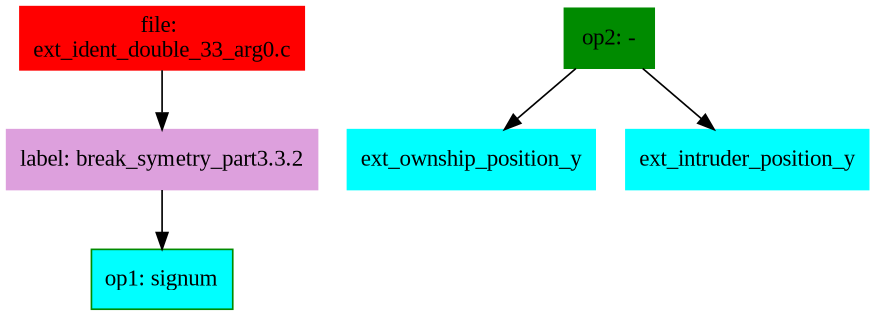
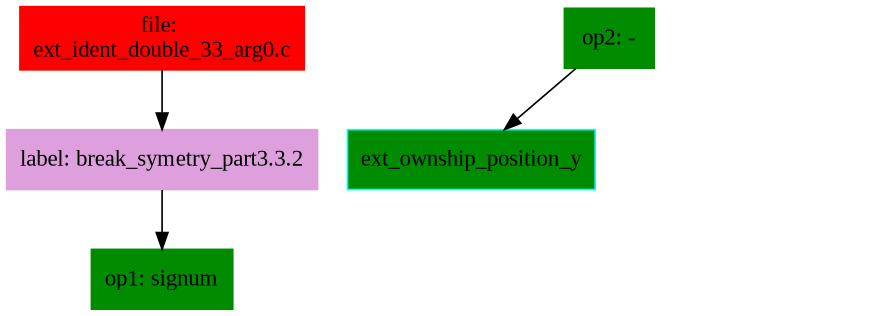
  digraph {
    fontname="Liberation Serif"
    node [color=green4 fontname="Liberation Serif" shape=box style=filled]
    edge [fontname="Liberation Serif"]
    n1 [color=red label="file: \next_ident_double_33_arg0.c"]
    n2 [color=plum label="label: break_symetry_part3.3.2"]
-   n3 [label="op1: signum" fillcolor=cyan1]
+   n3 [label="op1: signum"]
    n4 [label="op2: -"]
-   n5 [color=cyan1 label=ext_ownship_position_y]
-   n6 [color=cyan1 label=ext_intruder_position_y]
+   n5 [color=cyan1 label=ext_ownship_position_y fillcolor=green4]
    n1 -> n2
    n2 -> n3
    n4 -> n5
-   n4 -> n6
  }
